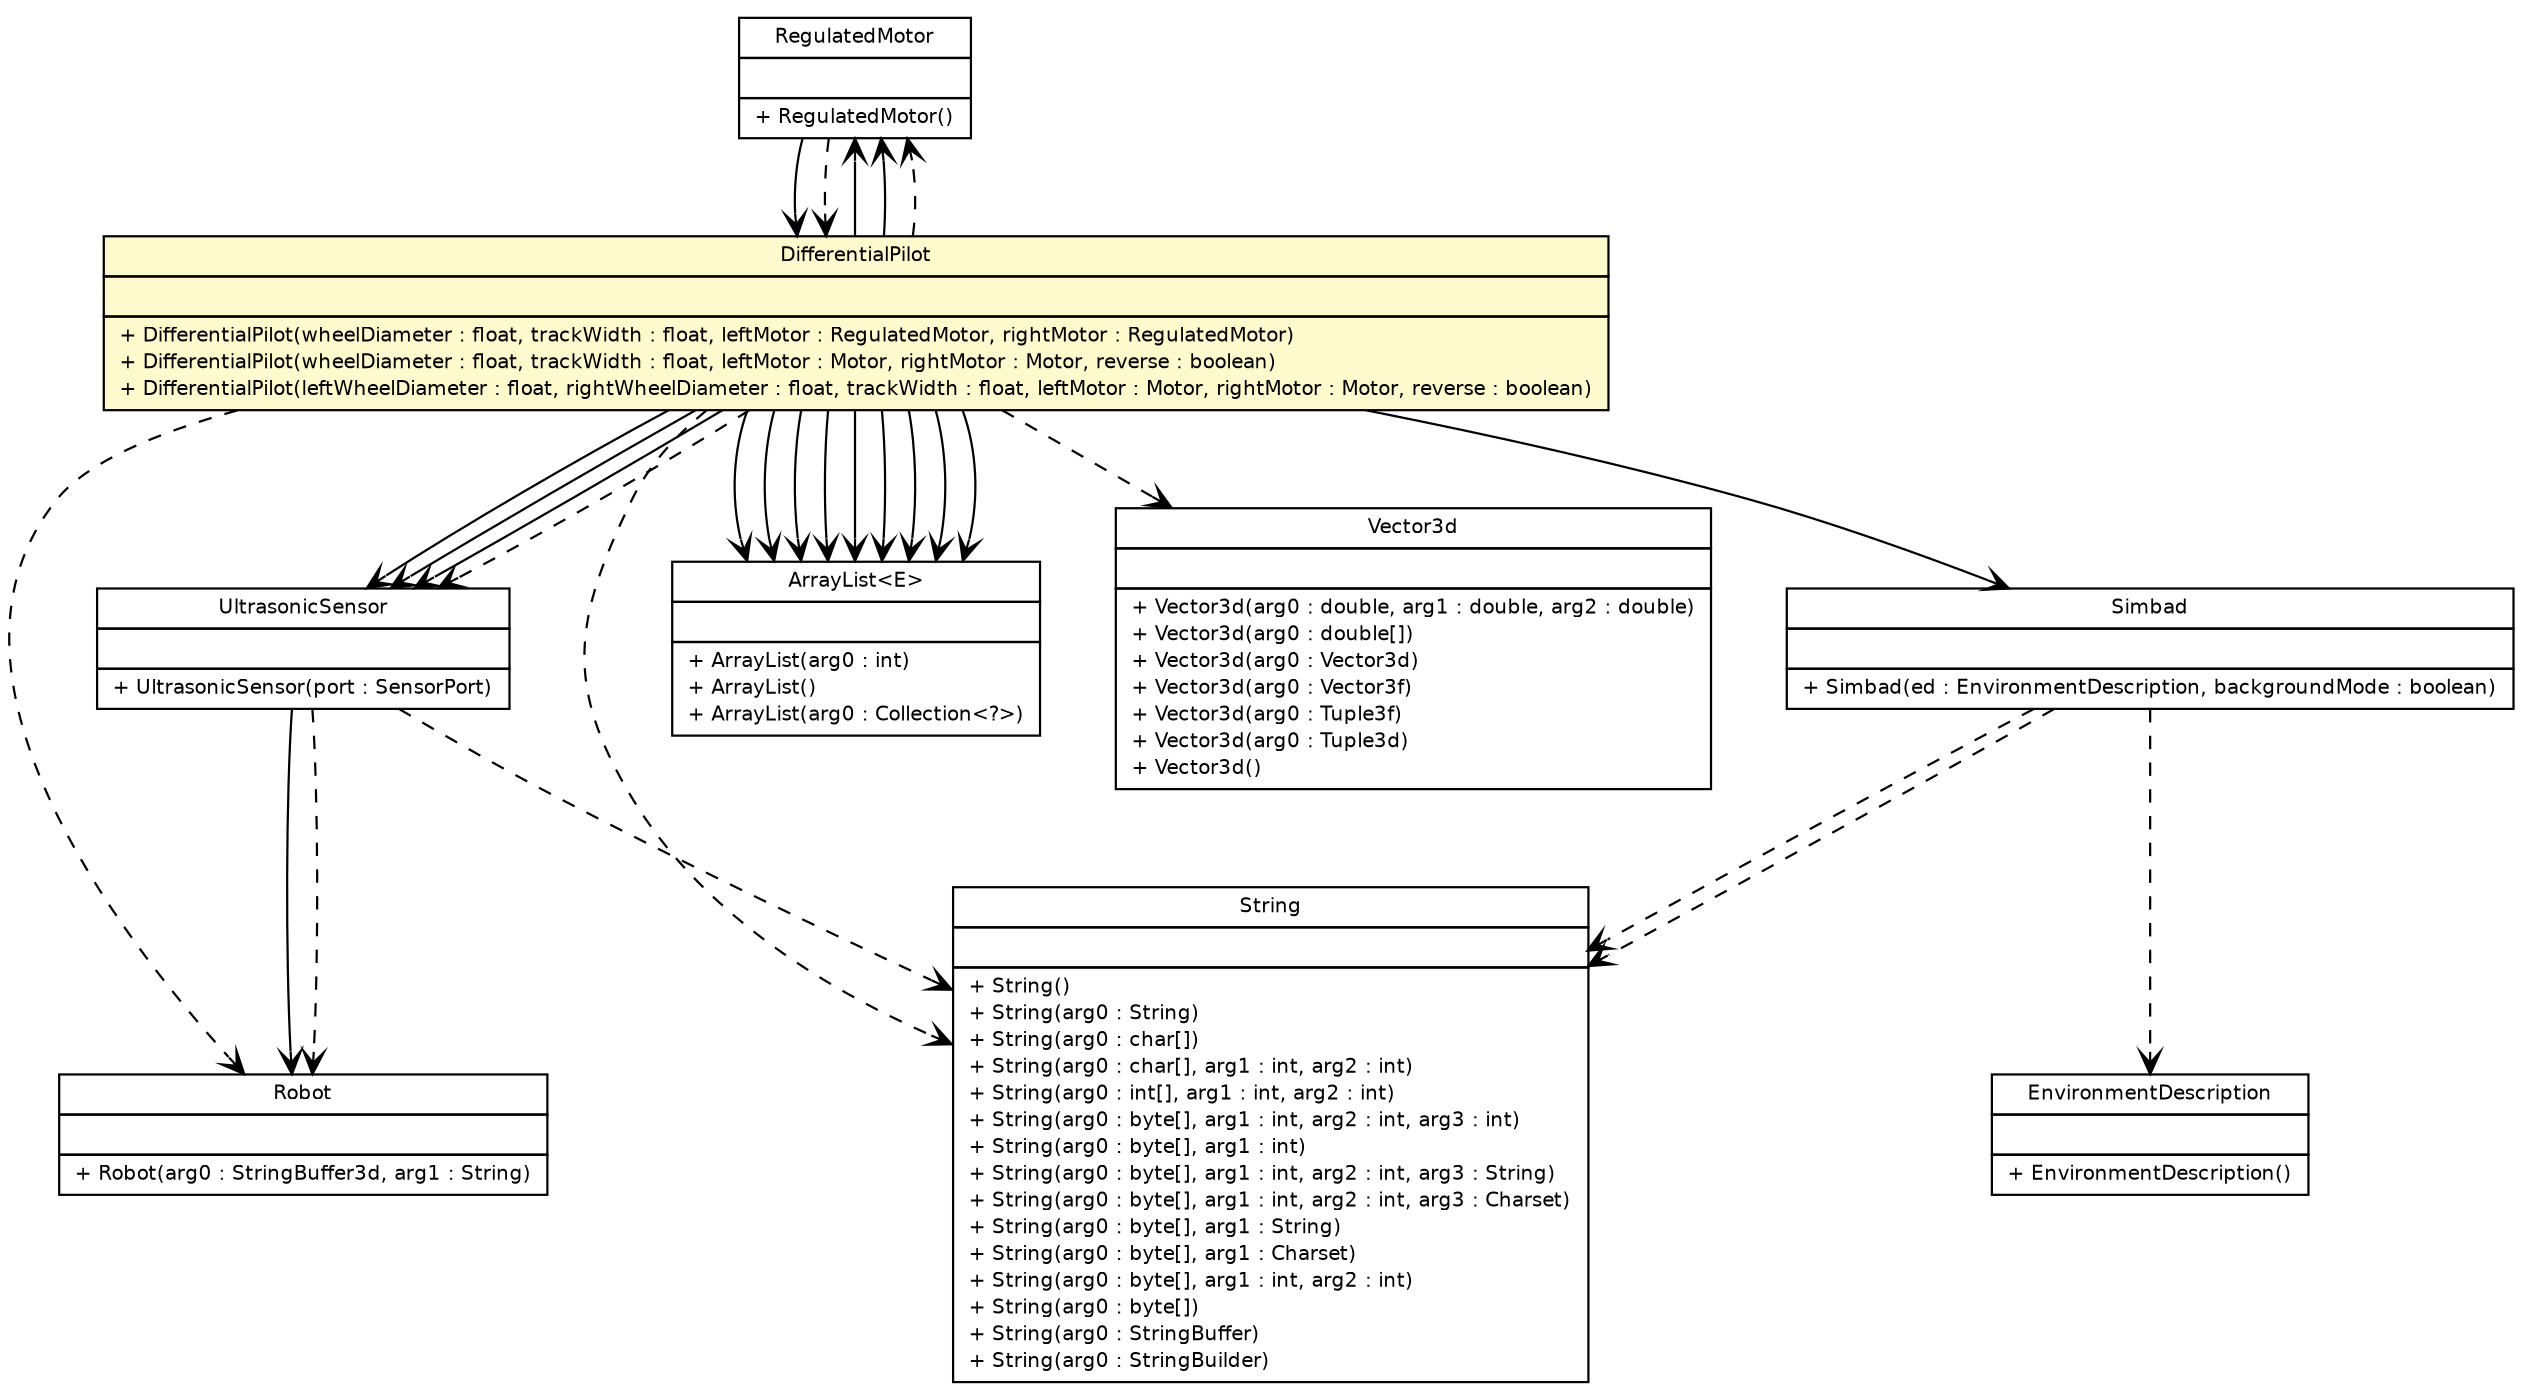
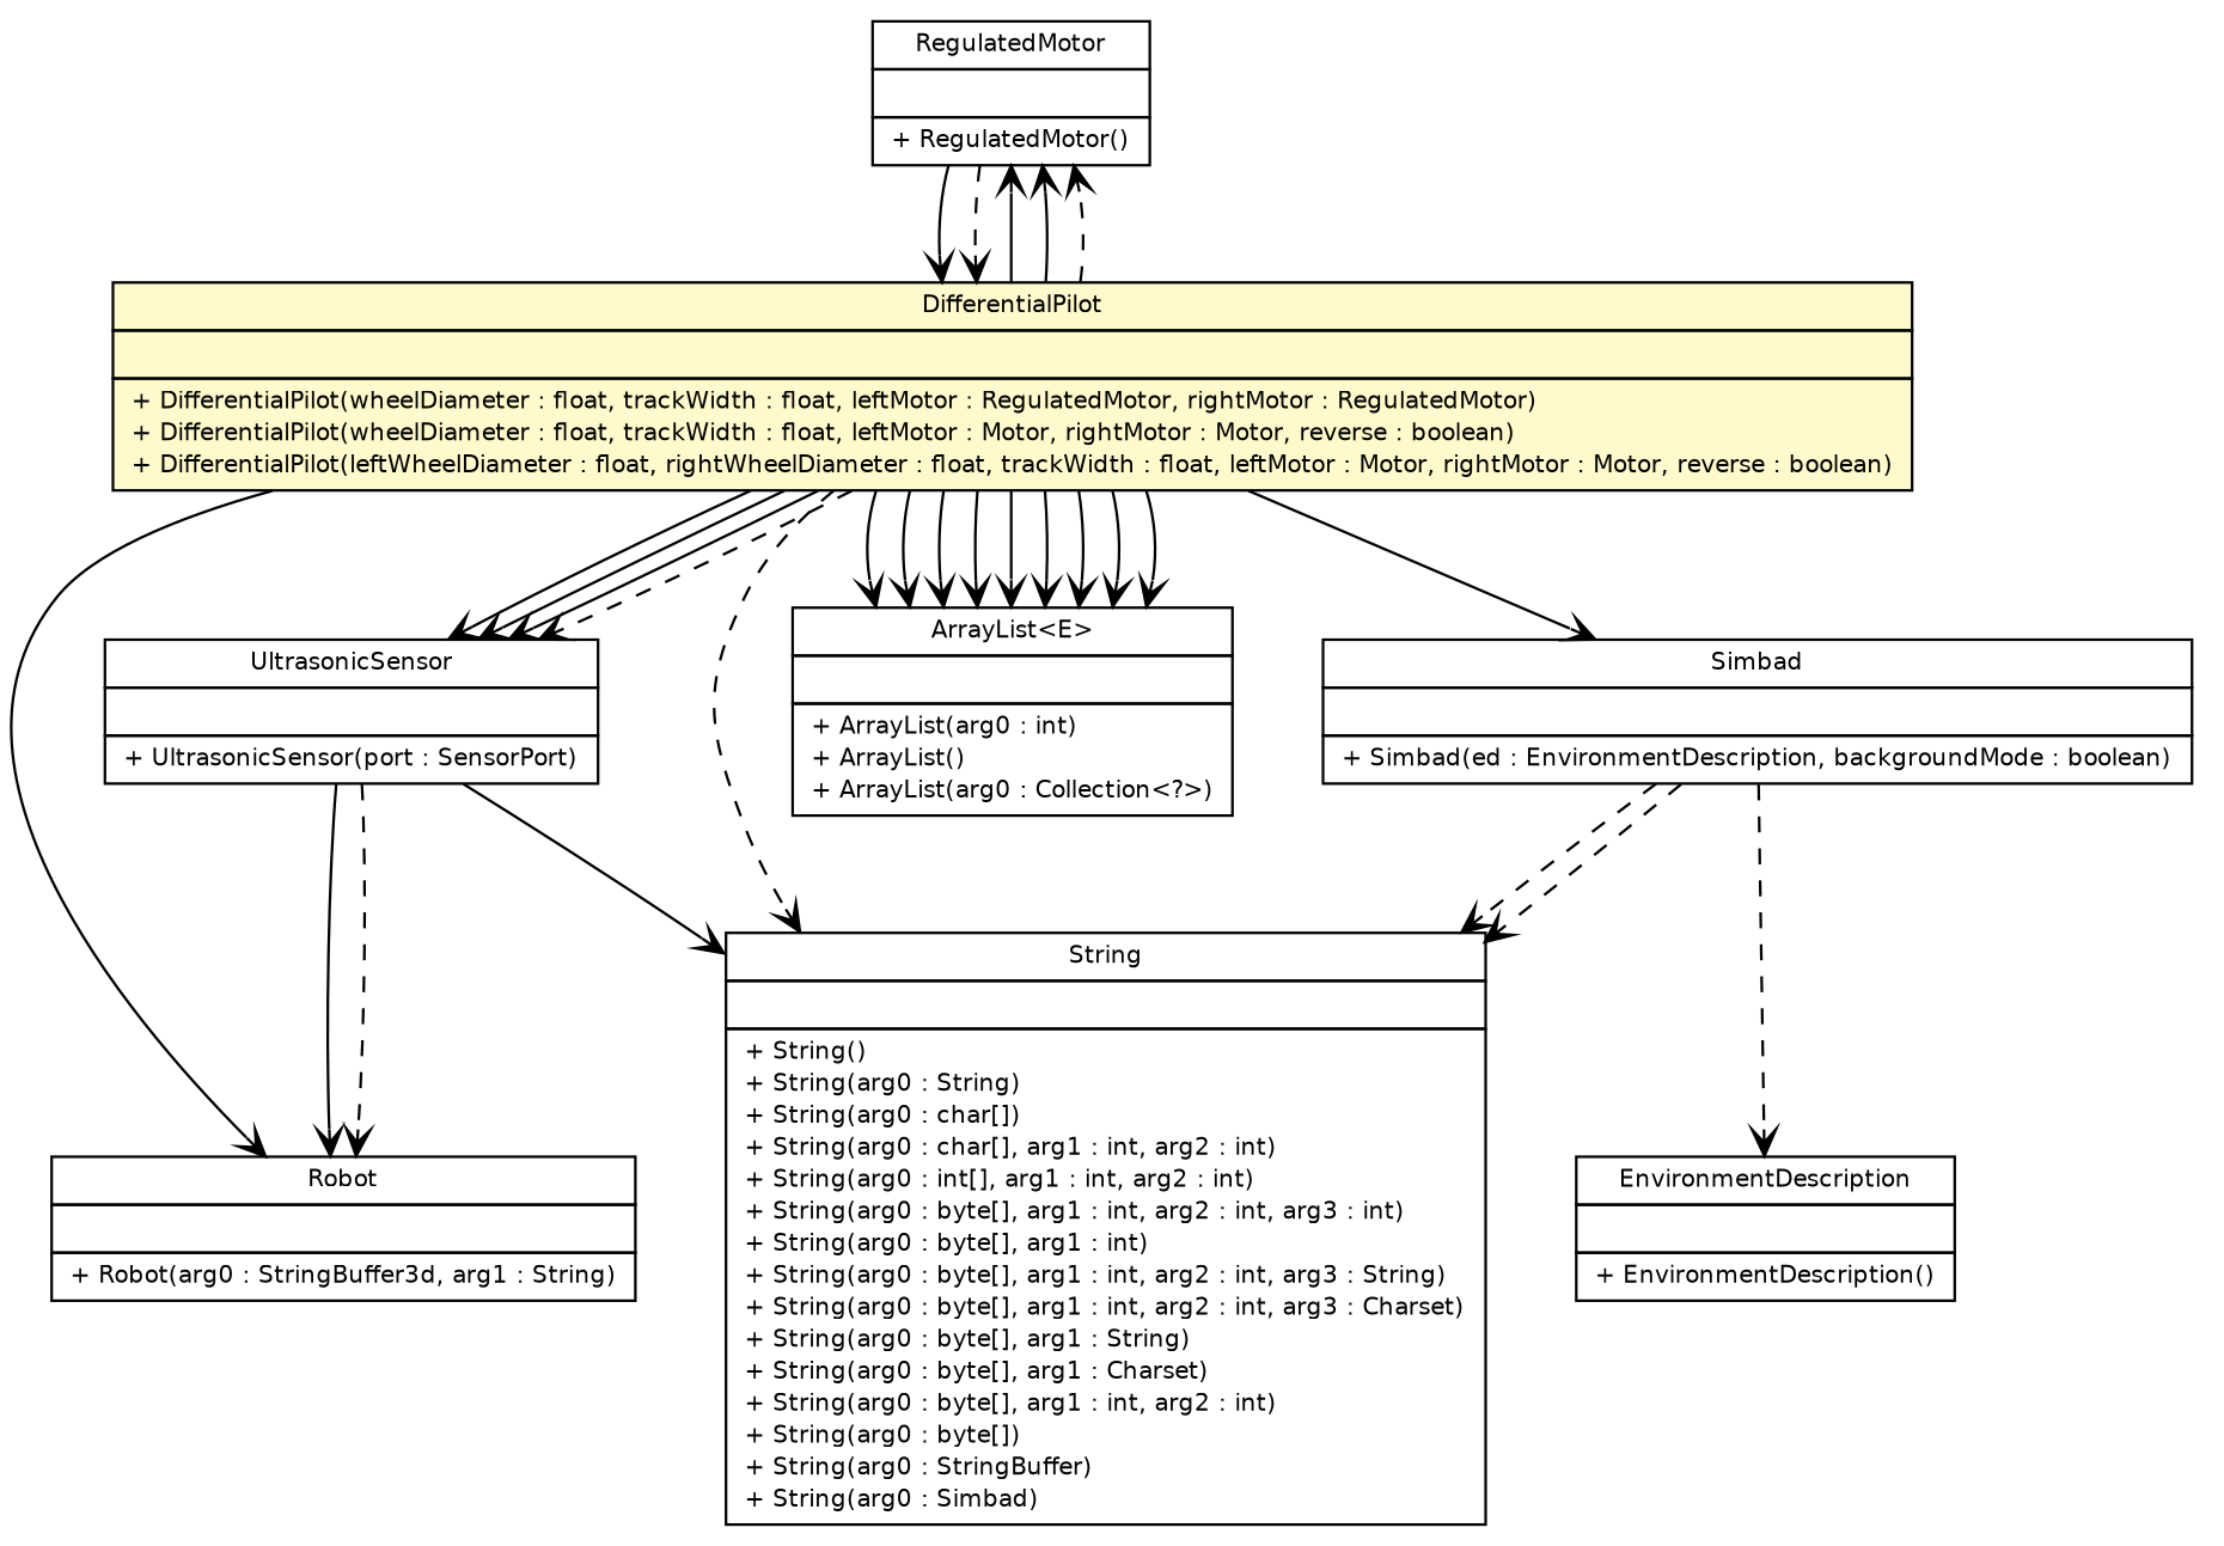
  digraph {
    nodesep=0.25
    ranksep=0.5
    node [fontcolor=black fontname=Helvetica fontsize=9.0 shape=plaintext]
    edge [arrowhead=open color=black fontcolor=black fontname=Helvetica fontsize=10.0 headport=p labelfontname=Helvetica labelfontsize=10 tailport=p]
    n1 [label=<<table title="es.upm.dit.gsi.gsilejos.lejos.robotics.RegulatedMotor" border="0" cellborder="1" cellspacing="0" cellpadding="2" port="p" href="../RegulatedMotor.html"> 		<tr><td><table border="0" cellspacing="0" cellpadding="1"> <tr><td align="center" balign="center"> RegulatedMotor </td></tr> 		</table></td></tr> 		<tr><td><table border="0" cellspacing="0" cellpadding="1"> <tr><td align="left" balign="left">  </td></tr> 		</table></td></tr> 		<tr><td><table border="0" cellspacing="0" cellpadding="1"> <tr><td align="left" balign="left"> + RegulatedMotor() </td></tr> 		</table></td></tr> 		</table>>]
    n2 [label=<<table title="es.upm.dit.gsi.gsilejos.lejos.robotics.navigation.DifferentialPilot" border="0" cellborder="1" cellspacing="0" cellpadding="2" port="p" bgcolor="lemonChiffon" href="./DifferentialPilot.html"> 		<tr><td><table border="0" cellspacing="0" cellpadding="1"> <tr><td align="center" balign="center"> DifferentialPilot </td></tr> 		</table></td></tr> 		<tr><td><table border="0" cellspacing="0" cellpadding="1"> <tr><td align="left" balign="left">  </td></tr> 		</table></td></tr> 		<tr><td><table border="0" cellspacing="0" cellpadding="1"> <tr><td align="left" balign="left"> + DifferentialPilot(wheelDiameter : float, trackWidth : float, leftMotor : RegulatedMotor, rightMotor : RegulatedMotor) </td></tr> <tr><td align="left" balign="left"> + DifferentialPilot(wheelDiameter : float, trackWidth : float, leftMotor : Motor, rightMotor : Motor, reverse : boolean) </td></tr> <tr><td align="left" balign="left"> + DifferentialPilot(leftWheelDiameter : float, rightWheelDiameter : float, trackWidth : float, leftMotor : Motor, rightMotor : Motor, reverse : boolean) </td></tr> 		</table></td></tr> 		</table>>]
    n3 [label=<<table title="es.upm.dit.gsi.gsilejos.lejos.nxt.UltrasonicSensor" border="0" cellborder="1" cellspacing="0" cellpadding="2" port="p" href="../../nxt/UltrasonicSensor.html"> 		<tr><td><table border="0" cellspacing="0" cellpadding="1"> <tr><td align="center" balign="center"> UltrasonicSensor </td></tr> 		</table></td></tr> 		<tr><td><table border="0" cellspacing="0" cellpadding="1"> <tr><td align="left" balign="left">  </td></tr> 		</table></td></tr> 		<tr><td><table border="0" cellspacing="0" cellpadding="1"> <tr><td align="left" balign="left"> + UltrasonicSensor(port : SensorPort) </td></tr> 		</table></td></tr> 		</table>>]
    n4 [label=<<table title="es.upm.dit.gsi.gsilejos.simbad.gui.Simbad" border="0" cellborder="1" cellspacing="0" cellpadding="2" port="p" href="../../../simbad/gui/Simbad.html"> 		<tr><td><table border="0" cellspacing="0" cellpadding="1"> <tr><td align="center" balign="center"> Simbad </td></tr> 		</table></td></tr> 		<tr><td><table border="0" cellspacing="0" cellpadding="1"> <tr><td align="left" balign="left">  </td></tr> 		</table></td></tr> 		<tr><td><table border="0" cellspacing="0" cellpadding="1"> <tr><td align="left" balign="left"> + Simbad(ed : EnvironmentDescription, backgroundMode : boolean) </td></tr> 		</table></td></tr> 		</table>>]
    n5 [label=<<table title="simbad.sim.Robot" border="0" cellborder="1" cellspacing="0" cellpadding="2" port="p" href="http://java.sun.com/j2se/1.4.2/docs/api/simbad/sim/Robot.html"> 		<tr><td><table border="0" cellspacing="0" cellpadding="1"> <tr><td align="center" balign="center"> Robot </td></tr> 		</table></td></tr> 		<tr><td><table border="0" cellspacing="0" cellpadding="1"> <tr><td align="left" balign="left">  </td></tr> 		</table></td></tr> 		<tr><td><table border="0" cellspacing="0" cellpadding="1"> <tr><td align="left" balign="left"> + Robot(arg0 : StringBuffer3d, arg1 : String) </td></tr> 		</table></td></tr> 		</table>>]
    n6 [label=<<table title="java.util.ArrayList" border="0" cellborder="1" cellspacing="0" cellpadding="2" port="p" href="http://java.sun.com/j2se/1.4.2/docs/api/java/util/ArrayList.html"> 		<tr><td><table border="0" cellspacing="0" cellpadding="1"> <tr><td align="center" balign="center"> ArrayList&lt;E&gt; </td></tr> 		</table></td></tr> 		<tr><td><table border="0" cellspacing="0" cellpadding="1"> <tr><td align="left" balign="left">  </td></tr> 		</table></td></tr> 		<tr><td><table border="0" cellspacing="0" cellpadding="1"> <tr><td align="left" balign="left"> + ArrayList(arg0 : int) </td></tr> <tr><td align="left" balign="left"> + ArrayList() </td></tr> <tr><td align="left" balign="left"> + ArrayList(arg0 : Collection&lt;?&gt;) </td></tr> 		</table></td></tr> 		</table>>]
-   n7 [label=<<table title="javax.vecmath.Vector3d" border="0" cellborder="1" cellspacing="0" cellpadding="2" port="p" href="http://java.sun.com/j2se/1.4.2/docs/api/javax/vecmath/Vector3d.html"> 		<tr><td><table border="0" cellspacing="0" cellpadding="1"> <tr><td align="center" balign="center"> Vector3d </td></tr> 		</table></td></tr> 		<tr><td><table border="0" cellspacing="0" cellpadding="1"> <tr><td align="left" balign="left">  </td></tr> 		</table></td></tr> 		<tr><td><table border="0" cellspacing="0" cellpadding="1"> <tr><td align="left" balign="left"> + Vector3d(arg0 : double, arg1 : double, arg2 : double) </td></tr> <tr><td align="left" balign="left"> + Vector3d(arg0 : double[]) </td></tr> <tr><td align="left" balign="left"> + Vector3d(arg0 : Vector3d) </td></tr> <tr><td align="left" balign="left"> + Vector3d(arg0 : Vector3f) </td></tr> <tr><td align="left" balign="left"> + Vector3d(arg0 : Tuple3f) </td></tr> <tr><td align="left" balign="left"> + Vector3d(arg0 : Tuple3d) </td></tr> <tr><td align="left" balign="left"> + Vector3d() </td></tr> 		</table></td></tr> 		</table>>]
-   n8 [label=<<table title="java.lang.String" border="0" cellborder="1" cellspacing="0" cellpadding="2" port="p" href="http://java.sun.com/j2se/1.4.2/docs/api/java/lang/String.html"> 		<tr><td><table border="0" cellspacing="0" cellpadding="1"> <tr><td align="center" balign="center"> String </td></tr> 		</table></td></tr> 		<tr><td><table border="0" cellspacing="0" cellpadding="1"> <tr><td align="left" balign="left">  </td></tr> 		</table></td></tr> 		<tr><td><table border="0" cellspacing="0" cellpadding="1"> <tr><td align="left" balign="left"> + String() </td></tr> <tr><td align="left" balign="left"> + String(arg0 : String) </td></tr> <tr><td align="left" balign="left"> + String(arg0 : char[]) </td></tr> <tr><td align="left" balign="left"> + String(arg0 : char[], arg1 : int, arg2 : int) </td></tr> <tr><td align="left" balign="left"> + String(arg0 : int[], arg1 : int, arg2 : int) </td></tr> <tr><td align="left" balign="left"> + String(arg0 : byte[], arg1 : int, arg2 : int, arg3 : int) </td></tr> <tr><td align="left" balign="left"> + String(arg0 : byte[], arg1 : int) </td></tr> <tr><td align="left" balign="left"> + String(arg0 : byte[], arg1 : int, arg2 : int, arg3 : String) </td></tr> <tr><td align="left" balign="left"> + String(arg0 : byte[], arg1 : int, arg2 : int, arg3 : Charset) </td></tr> <tr><td align="left" balign="left"> + String(arg0 : byte[], arg1 : String) </td></tr> <tr><td align="left" balign="left"> + String(arg0 : byte[], arg1 : Charset) </td></tr> <tr><td align="left" balign="left"> + String(arg0 : byte[], arg1 : int, arg2 : int) </td></tr> <tr><td align="left" balign="left"> + String(arg0 : byte[]) </td></tr> <tr><td align="left" balign="left"> + String(arg0 : StringBuffer) </td></tr> <tr><td align="left" balign="left"> + String(arg0 : StringBuilder) </td></tr> 		</table></td></tr> 		</table>>]
+   n8 [label=<<table title="java.lang.String" border="0" cellborder="1" cellspacing="0" cellpadding="2" port="p" href="http://java.sun.com/j2se/1.4.2/docs/api/java/lang/String.html"> 		<tr><td><table border="0" cellspacing="0" cellpadding="1"> <tr><td align="center" balign="center"> String </td></tr> 		</table></td></tr> 		<tr><td><table border="0" cellspacing="0" cellpadding="1"> <tr><td align="left" balign="left">  </td></tr> 		</table></td></tr> 		<tr><td><table border="0" cellspacing="0" cellpadding="1"> <tr><td align="left" balign="left"> + String() </td></tr> <tr><td align="left" balign="left"> + String(arg0 : String) </td></tr> <tr><td align="left" balign="left"> + String(arg0 : char[]) </td></tr> <tr><td align="left" balign="left"> + String(arg0 : char[], arg1 : int, arg2 : int) </td></tr> <tr><td align="left" balign="left"> + String(arg0 : int[], arg1 : int, arg2 : int) </td></tr> <tr><td align="left" balign="left"> + String(arg0 : byte[], arg1 : int, arg2 : int, arg3 : int) </td></tr> <tr><td align="left" balign="left"> + String(arg0 : byte[], arg1 : int) </td></tr> <tr><td align="left" balign="left"> + String(arg0 : byte[], arg1 : int, arg2 : int, arg3 : String) </td></tr> <tr><td align="left" balign="left"> + String(arg0 : byte[], arg1 : int, arg2 : int, arg3 : Charset) </td></tr> <tr><td align="left" balign="left"> + String(arg0 : byte[], arg1 : String) </td></tr> <tr><td align="left" balign="left"> + String(arg0 : byte[], arg1 : Charset) </td></tr> <tr><td align="left" balign="left"> + String(arg0 : byte[], arg1 : int, arg2 : int) </td></tr> <tr><td align="left" balign="left"> + String(arg0 : byte[]) </td></tr> <tr><td align="left" balign="left"> + String(arg0 : StringBuffer) </td></tr> <tr><td align="left" balign="left"> + String(arg0 : Simbad) </td></tr> 		</table></td></tr> 		</table>>]
    n9 [label=<<table title="simbad.sim.EnvironmentDescription" border="0" cellborder="1" cellspacing="0" cellpadding="2" port="p" href="http://java.sun.com/j2se/1.4.2/docs/api/simbad/sim/EnvironmentDescription.html"> 		<tr><td><table border="0" cellspacing="0" cellpadding="1"> <tr><td align="center" balign="center"> EnvironmentDescription </td></tr> 		</table></td></tr> 		<tr><td><table border="0" cellspacing="0" cellpadding="1"> <tr><td align="left" balign="left">  </td></tr> 		</table></td></tr> 		<tr><td><table border="0" cellspacing="0" cellpadding="1"> <tr><td align="left" balign="left"> + EnvironmentDescription() </td></tr> 		</table></td></tr> 		</table>>]
    n1 -> n2
    n1 -> n2 [style=dashed]
    n2 -> n1
    n2 -> n1
    n2 -> n1 [style=dashed]
    n2 -> n3
    n2 -> n3
    n2 -> n3
    n2 -> n3 [style=dashed]
    n2 -> n4
-   n2 -> n5 [style=dashed]
+   n2 -> n5
    n2 -> n6
    n2 -> n6
    n2 -> n6
    n2 -> n6
    n2 -> n6
    n2 -> n6
    n2 -> n6
    n2 -> n6
    n2 -> n6
-   n2 -> n7 [style=dashed]
    n2 -> n8 [style=dashed]
    n3 -> n5
    n3 -> n5 [style=dashed]
-   n3 -> n8 [style=dashed]
+   n3 -> n8 [style=solid]
    n4 -> n8 [style=dashed]
    n4 -> n8 [style=dashed]
    n4 -> n9 [style=dashed]
  }
